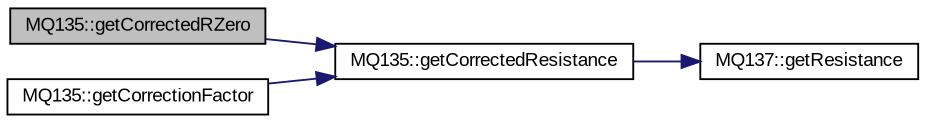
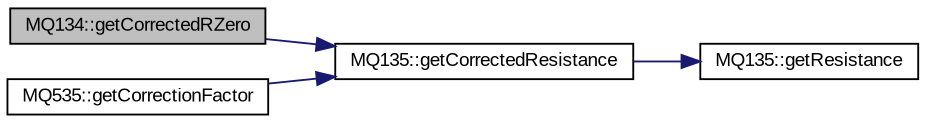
  digraph {
    fontname="Liberation Sans"
    rankdir=LR
    node [color=black fillcolor=white fontname="Liberation Sans" fontsize=10 shape=record style=filled]
    edge [color=midnightblue fontname="Liberation Sans" fontsize=10 labelfontname=Helvetica labelfontsize=10 style=solid]
-   n1 [fillcolor=grey75 fontcolor=black height=0.2 label="MQ135::getCorrectedRZero" width=0.4]
+   n1 [fillcolor=grey75 fontcolor=black height=0.2 label="MQ134::getCorrectedRZero" width=0.4]
    n2 [height=0.2 label="MQ135::getCorrectedResistance" width=0.4]
-   n3 [height=0.2 label="MQ137::getResistance" width=0.4]
-   n4 [height=0.2 label="MQ135::getCorrectionFactor" width=0.4]
+   n3 [height=0.2 label="MQ135::getResistance" width=0.4]
+   n4 [height=0.2 label="MQ535::getCorrectionFactor" width=0.4]
    n1 -> n2
    n2 -> n3
    n4 -> n2
  }
